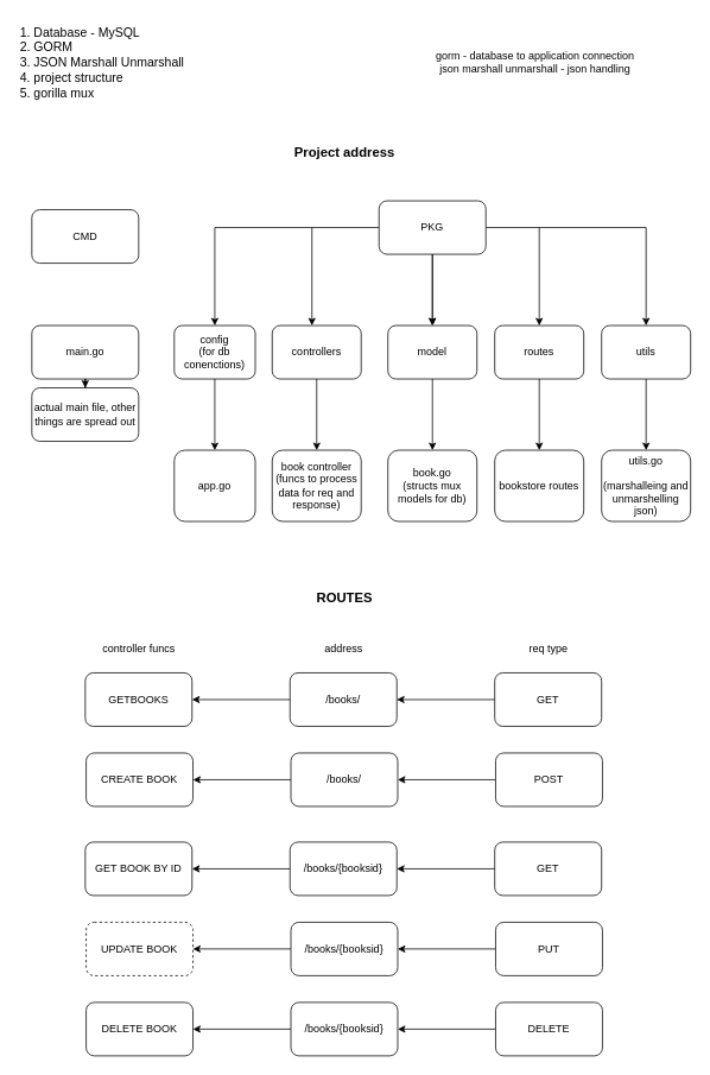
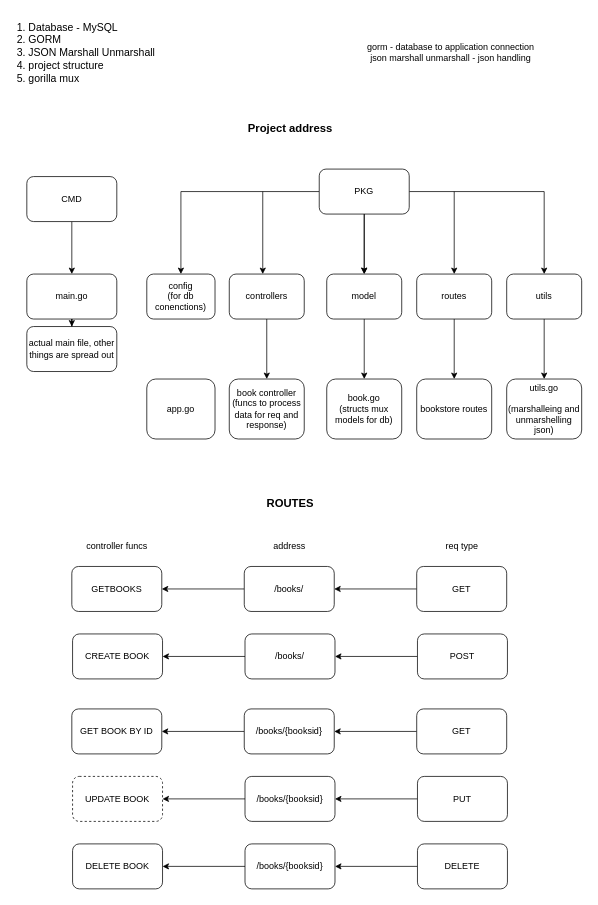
  <mxCell id="0" />
  <mxCell id="1" parent="0" />
  <mxCell id="2" value="&lt;font style=&quot;font-size: 14px;&quot;&gt;1. Database - MySQL&lt;br&gt;2. GORM&lt;br&gt;3. JSON Marshall Unmarshall&lt;br&gt;4. project structure&lt;br&gt;5. gorilla mux&lt;/font&gt;" style="text;html=1;align=left;verticalAlign=middle;resizable=0;points=[];autosize=1;strokeColor=none;fillColor=none;" vertex="1" parent="1"><mxGeometry x="20" y="20" width="210" height="100" as="geometry" /></mxCell>
  <mxCell id="3" value="&lt;b&gt;&lt;font style=&quot;font-size: 15px;&quot;&gt;Project address&lt;/font&gt;&lt;/b&gt;" style="text;html=1;align=center;verticalAlign=middle;resizable=0;points=[];autosize=1;strokeColor=none;fillColor=none;" vertex="1" parent="1"><mxGeometry x="316" y="155" width="140" height="30" as="geometry" /></mxCell>
+ <mxCell id="4" value="" style="edgeStyle=orthogonalEdgeStyle;rounded=0;orthogonalLoop=1;jettySize=auto;html=1;" edge="1" parent="1" source="5" target="7"><mxGeometry relative="1" as="geometry" /></mxCell>
  <mxCell id="5" value="CMD" style="rounded=1;whiteSpace=wrap;html=1;" vertex="1" parent="1"><mxGeometry x="35" y="235" width="120" height="60" as="geometry" /></mxCell>
  <mxCell id="6" value="" style="edgeStyle=orthogonalEdgeStyle;rounded=0;orthogonalLoop=1;jettySize=auto;html=1;" edge="1" parent="1" source="7" target="60"><mxGeometry relative="1" as="geometry" /></mxCell>
  <mxCell id="7" value="main.go" style="rounded=1;whiteSpace=wrap;html=1;" vertex="1" parent="1"><mxGeometry x="35" y="365" width="120" height="60" as="geometry" /></mxCell>
  <mxCell id="8" value="" style="edgeStyle=orthogonalEdgeStyle;rounded=0;orthogonalLoop=1;jettySize=auto;html=1;" edge="1" parent="1" source="12" target="14"><mxGeometry relative="1" as="geometry" /></mxCell>
  <mxCell id="9" value="" style="edgeStyle=orthogonalEdgeStyle;rounded=0;orthogonalLoop=1;jettySize=auto;html=1;" edge="1" parent="1" source="12" target="14"><mxGeometry relative="1" as="geometry"><Array as="points"><mxPoint x="485" y="365" /></Array></mxGeometry></mxCell>
  <mxCell id="10" style="edgeStyle=orthogonalEdgeStyle;rounded=0;orthogonalLoop=1;jettySize=auto;html=1;entryX=0.5;entryY=0;entryDx=0;entryDy=0;" edge="1" parent="1" source="12" target="16"><mxGeometry relative="1" as="geometry" /></mxCell>
  <mxCell id="11" style="edgeStyle=orthogonalEdgeStyle;rounded=0;orthogonalLoop=1;jettySize=auto;html=1;entryX=0.5;entryY=0;entryDx=0;entryDy=0;" edge="1" parent="1" source="12" target="22"><mxGeometry relative="1" as="geometry" /></mxCell>
  <mxCell id="12" value="PKG" style="rounded=1;whiteSpace=wrap;html=1;" vertex="1" parent="1"><mxGeometry x="425" y="225" width="120" height="60" as="geometry" /></mxCell>
  <mxCell id="13" value="" style="edgeStyle=orthogonalEdgeStyle;rounded=0;orthogonalLoop=1;jettySize=auto;html=1;" edge="1" parent="1" source="14" target="27"><mxGeometry relative="1" as="geometry" /></mxCell>
  <mxCell id="14" value="model" style="rounded=1;whiteSpace=wrap;html=1;" vertex="1" parent="1"><mxGeometry x="435" y="365" width="100" height="60" as="geometry" /></mxCell>
- <mxCell id="15" value="" style="edgeStyle=orthogonalEdgeStyle;rounded=0;orthogonalLoop=1;jettySize=auto;html=1;" edge="1" parent="1" source="16" target="25"><mxGeometry relative="1" as="geometry" /></mxCell>
  <mxCell id="16" value="config&lt;br&gt;(for db conenctions)" style="rounded=1;whiteSpace=wrap;html=1;" vertex="1" parent="1"><mxGeometry x="195" y="365" width="91" height="60" as="geometry" /></mxCell>
  <mxCell id="17" value="" style="edgeStyle=orthogonalEdgeStyle;rounded=0;orthogonalLoop=1;jettySize=auto;html=1;" edge="1" parent="1" source="18" target="26"><mxGeometry relative="1" as="geometry" /></mxCell>
  <mxCell id="18" value="controllers" style="rounded=1;whiteSpace=wrap;html=1;" vertex="1" parent="1"><mxGeometry x="305" y="365" width="100" height="60" as="geometry" /></mxCell>
  <mxCell id="19" value="" style="edgeStyle=orthogonalEdgeStyle;rounded=0;orthogonalLoop=1;jettySize=auto;html=1;" edge="1" parent="1" source="20" target="28"><mxGeometry relative="1" as="geometry" /></mxCell>
  <mxCell id="20" value="routes" style="rounded=1;whiteSpace=wrap;html=1;" vertex="1" parent="1"><mxGeometry x="555" y="365" width="100" height="60" as="geometry" /></mxCell>
  <mxCell id="21" value="" style="edgeStyle=orthogonalEdgeStyle;rounded=0;orthogonalLoop=1;jettySize=auto;html=1;" edge="1" parent="1" source="22" target="29"><mxGeometry relative="1" as="geometry" /></mxCell>
  <mxCell id="22" value="utils" style="rounded=1;whiteSpace=wrap;html=1;" vertex="1" parent="1"><mxGeometry x="675" y="365" width="100" height="60" as="geometry" /></mxCell>
  <mxCell id="23" value="" style="endArrow=classic;html=1;rounded=0;entryX=0.5;entryY=0;entryDx=0;entryDy=0;" edge="1" parent="1"><mxGeometry width="50" height="50" relative="1" as="geometry"><mxPoint x="349.66" y="255" as="sourcePoint" /><mxPoint x="349.66" y="365" as="targetPoint" /></mxGeometry></mxCell>
  <mxCell id="24" value="" style="endArrow=classic;html=1;rounded=0;entryX=0.5;entryY=0;entryDx=0;entryDy=0;" edge="1" parent="1"><mxGeometry width="50" height="50" relative="1" as="geometry"><mxPoint x="605" y="255" as="sourcePoint" /><mxPoint x="605" y="365" as="targetPoint" /></mxGeometry></mxCell>
  <mxCell id="25" value="app.go" style="rounded=1;whiteSpace=wrap;html=1;" vertex="1" parent="1"><mxGeometry x="195" y="505" width="91" height="80" as="geometry" /></mxCell>
  <mxCell id="26" value="book controller&lt;br&gt;(funcs to process data for req and response)" style="rounded=1;whiteSpace=wrap;html=1;" vertex="1" parent="1"><mxGeometry x="305" y="505" width="100" height="80" as="geometry" /></mxCell>
  <mxCell id="27" value="book.go&lt;br&gt;(structs mux models for db)" style="rounded=1;whiteSpace=wrap;html=1;" vertex="1" parent="1"><mxGeometry x="435" y="505" width="100" height="80" as="geometry" /></mxCell>
  <mxCell id="28" value="bookstore routes" style="rounded=1;whiteSpace=wrap;html=1;" vertex="1" parent="1"><mxGeometry x="555" y="505" width="100" height="80" as="geometry" /></mxCell>
  <mxCell id="29" value="utils.go&lt;br&gt;&lt;br&gt;(marshalleing and unmarshelling json)" style="rounded=1;whiteSpace=wrap;html=1;" vertex="1" parent="1"><mxGeometry x="675" y="505" width="100" height="80" as="geometry" /></mxCell>
  <mxCell id="30" value="&lt;b&gt;&lt;font style=&quot;font-size: 15px;&quot;&gt;ROUTES&lt;/font&gt;&lt;/b&gt;" style="text;html=1;align=center;verticalAlign=middle;resizable=0;points=[];autosize=1;strokeColor=none;fillColor=none;" vertex="1" parent="1"><mxGeometry x="341" y="655" width="90" height="30" as="geometry" /></mxCell>
  <mxCell id="31" value="controller funcs" style="text;html=1;align=center;verticalAlign=middle;resizable=0;points=[];autosize=1;strokeColor=none;fillColor=none;" vertex="1" parent="1"><mxGeometry x="105" y="713" width="100" height="30" as="geometry" /></mxCell>
  <mxCell id="32" value="address" style="text;html=1;align=center;verticalAlign=middle;resizable=0;points=[];autosize=1;strokeColor=none;fillColor=none;" vertex="1" parent="1"><mxGeometry x="350" y="713" width="70" height="30" as="geometry" /></mxCell>
  <mxCell id="33" value="req type" style="text;html=1;align=center;verticalAlign=middle;resizable=0;points=[];autosize=1;strokeColor=none;fillColor=none;" vertex="1" parent="1"><mxGeometry x="580" y="713" width="70" height="30" as="geometry" /></mxCell>
  <mxCell id="34" value="GETBOOKS" style="rounded=1;whiteSpace=wrap;html=1;" vertex="1" parent="1"><mxGeometry x="95" y="755" width="120" height="60" as="geometry" /></mxCell>
  <mxCell id="35" style="edgeStyle=orthogonalEdgeStyle;rounded=0;orthogonalLoop=1;jettySize=auto;html=1;entryX=1;entryY=0.5;entryDx=0;entryDy=0;" edge="1" parent="1" source="36" target="34"><mxGeometry relative="1" as="geometry" /></mxCell>
  <mxCell id="36" value="/books/" style="rounded=1;whiteSpace=wrap;html=1;" vertex="1" parent="1"><mxGeometry x="325" y="755" width="120" height="60" as="geometry" /></mxCell>
  <mxCell id="37" style="edgeStyle=orthogonalEdgeStyle;rounded=0;orthogonalLoop=1;jettySize=auto;html=1;" edge="1" parent="1" source="38" target="36"><mxGeometry relative="1" as="geometry" /></mxCell>
  <mxCell id="38" value="GET" style="rounded=1;whiteSpace=wrap;html=1;" vertex="1" parent="1"><mxGeometry x="555" y="755" width="120" height="60" as="geometry" /></mxCell>
  <mxCell id="39" value="CREATE BOOK" style="rounded=1;whiteSpace=wrap;html=1;" vertex="1" parent="1"><mxGeometry x="96" y="845" width="120" height="60" as="geometry" /></mxCell>
  <mxCell id="40" style="edgeStyle=orthogonalEdgeStyle;rounded=0;orthogonalLoop=1;jettySize=auto;html=1;entryX=1;entryY=0.5;entryDx=0;entryDy=0;" edge="1" parent="1" source="41" target="39"><mxGeometry relative="1" as="geometry" /></mxCell>
  <mxCell id="41" value="/books/" style="rounded=1;whiteSpace=wrap;html=1;" vertex="1" parent="1"><mxGeometry x="326" y="845" width="120" height="60" as="geometry" /></mxCell>
  <mxCell id="42" style="edgeStyle=orthogonalEdgeStyle;rounded=0;orthogonalLoop=1;jettySize=auto;html=1;" edge="1" parent="1" source="43" target="41"><mxGeometry relative="1" as="geometry" /></mxCell>
  <mxCell id="43" value="POST" style="rounded=1;whiteSpace=wrap;html=1;" vertex="1" parent="1"><mxGeometry x="556" y="845" width="120" height="60" as="geometry" /></mxCell>
  <mxCell id="44" value="GET BOOK BY ID" style="rounded=1;whiteSpace=wrap;html=1;" vertex="1" parent="1"><mxGeometry x="95" y="945" width="120" height="60" as="geometry" /></mxCell>
  <mxCell id="45" style="edgeStyle=orthogonalEdgeStyle;rounded=0;orthogonalLoop=1;jettySize=auto;html=1;entryX=1;entryY=0.5;entryDx=0;entryDy=0;" edge="1" parent="1" source="46" target="44"><mxGeometry relative="1" as="geometry" /></mxCell>
  <mxCell id="46" value="/books/{booksid}" style="rounded=1;whiteSpace=wrap;html=1;" vertex="1" parent="1"><mxGeometry x="325" y="945" width="120" height="60" as="geometry" /></mxCell>
  <mxCell id="47" style="edgeStyle=orthogonalEdgeStyle;rounded=0;orthogonalLoop=1;jettySize=auto;html=1;" edge="1" parent="1" source="48" target="46"><mxGeometry relative="1" as="geometry" /></mxCell>
  <mxCell id="48" value="GET" style="rounded=1;whiteSpace=wrap;html=1;" vertex="1" parent="1"><mxGeometry x="555" y="945" width="120" height="60" as="geometry" /></mxCell>
  <mxCell id="49" value="UPDATE BOOK" style="rounded=1;whiteSpace=wrap;html=1;dashed=1;" vertex="1" parent="1"><mxGeometry x="96" y="1035" width="120" height="60" as="geometry" /></mxCell>
  <mxCell id="50" style="edgeStyle=orthogonalEdgeStyle;rounded=0;orthogonalLoop=1;jettySize=auto;html=1;entryX=1;entryY=0.5;entryDx=0;entryDy=0;" edge="1" parent="1" source="51" target="49"><mxGeometry relative="1" as="geometry" /></mxCell>
  <mxCell id="51" value="/books/{booksid}" style="rounded=1;whiteSpace=wrap;html=1;" vertex="1" parent="1"><mxGeometry x="326" y="1035" width="120" height="60" as="geometry" /></mxCell>
  <mxCell id="52" style="edgeStyle=orthogonalEdgeStyle;rounded=0;orthogonalLoop=1;jettySize=auto;html=1;" edge="1" parent="1" source="53" target="51"><mxGeometry relative="1" as="geometry" /></mxCell>
  <mxCell id="53" value="PUT" style="rounded=1;whiteSpace=wrap;html=1;" vertex="1" parent="1"><mxGeometry x="556" y="1035" width="120" height="60" as="geometry" /></mxCell>
  <mxCell id="54" value="DELETE BOOK" style="rounded=1;whiteSpace=wrap;html=1;" vertex="1" parent="1"><mxGeometry x="96" y="1125" width="120" height="60" as="geometry" /></mxCell>
  <mxCell id="55" style="edgeStyle=orthogonalEdgeStyle;rounded=0;orthogonalLoop=1;jettySize=auto;html=1;entryX=1;entryY=0.5;entryDx=0;entryDy=0;" edge="1" parent="1" source="56" target="54"><mxGeometry relative="1" as="geometry" /></mxCell>
  <mxCell id="56" value="/books/{booksid}" style="rounded=1;whiteSpace=wrap;html=1;" vertex="1" parent="1"><mxGeometry x="326" y="1125" width="120" height="60" as="geometry" /></mxCell>
  <mxCell id="57" style="edgeStyle=orthogonalEdgeStyle;rounded=0;orthogonalLoop=1;jettySize=auto;html=1;" edge="1" parent="1" source="58" target="56"><mxGeometry relative="1" as="geometry" /></mxCell>
  <mxCell id="58" value="DELETE" style="rounded=1;whiteSpace=wrap;html=1;" vertex="1" parent="1"><mxGeometry x="556" y="1125" width="120" height="60" as="geometry" /></mxCell>
  <mxCell id="59" value="gorm - database to application connection&lt;br&gt;json marshall unmarshall - json handling" style="text;html=1;align=center;verticalAlign=middle;resizable=0;points=[];autosize=1;strokeColor=none;fillColor=none;" vertex="1" parent="1"><mxGeometry x="475" y="50" width="250" height="40" as="geometry" /></mxCell>
  <mxCell id="60" value="actual main file, other things are spread out" style="rounded=1;whiteSpace=wrap;html=1;" vertex="1" parent="1"><mxGeometry x="35" y="435" width="120" height="60" as="geometry" /></mxCell>
